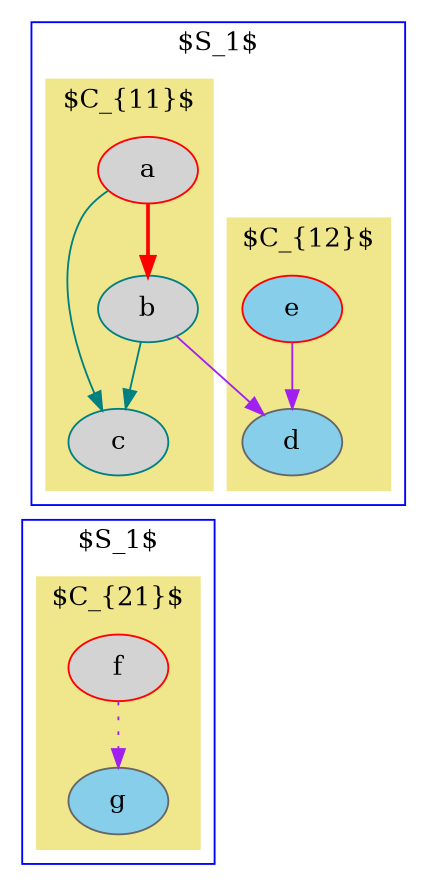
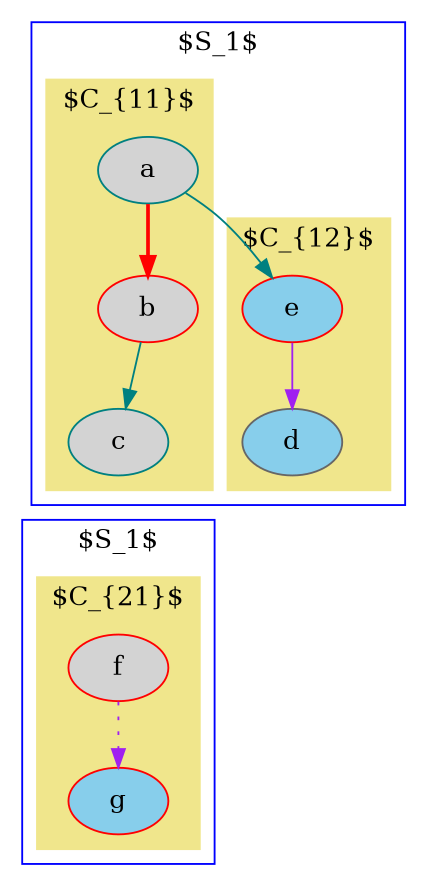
  digraph {
    compound=true
    rankdir=TB
    node [color=red fillcolor=lightgrey style=filled]
    edge [color=purple style=solid]
-   a [height=0.5 texlbl="$a^?$" width=0.75]
-   b [color=teal height=0.5 texlbl="$b^?$" width=0.75]
+   a [color=teal height=0.5 texlbl="$a^?$" width=0.75]
+   b [height=0.5 texlbl="$b^?$" width=0.75]
    c [color=teal height=0.5 texlbl="$c^?$" width=0.75]
    d [color=gray40 fillcolor=skyblue height=0.5 texlbl="$d^?$" width=0.75]
    e [fillcolor=skyblue height=0.5 texlbl="$f^?$" width=0.75]
    f [height=0.5 texlbl="$g^?$" width=0.75]
-   g [color=gray40 fillcolor=skyblue height=0.5 width=0.75]
+   g [fillcolor=skyblue height=0.5 width=0.75]
    subgraph cluster_1 {
      color=blue
      label="$S_1$"
      subgraph cluster_2 {
        color=khaki
        label="$C_{11}$"
        style=filled
        a
        b
        c
      }
      subgraph cluster_3 {
        color=khaki
        label="$C_{12}$"
        style=filled
        d
        e
      }
    }
    subgraph cluster_4 {
      color=blue
      label="$S_1$"
      subgraph cluster_5 {
        color=khaki
        label="$C_{21}$"
        style=filled
        f
        g
      }
    }
    a -> b [color=red style=bold]
-   a -> c [color=teal]
+   a -> e [color=teal]
    b -> c [color=teal]
-   b -> d
    c -> f [style=invis color=""]
    e -> d
    f -> g [style=dotted]
  }
